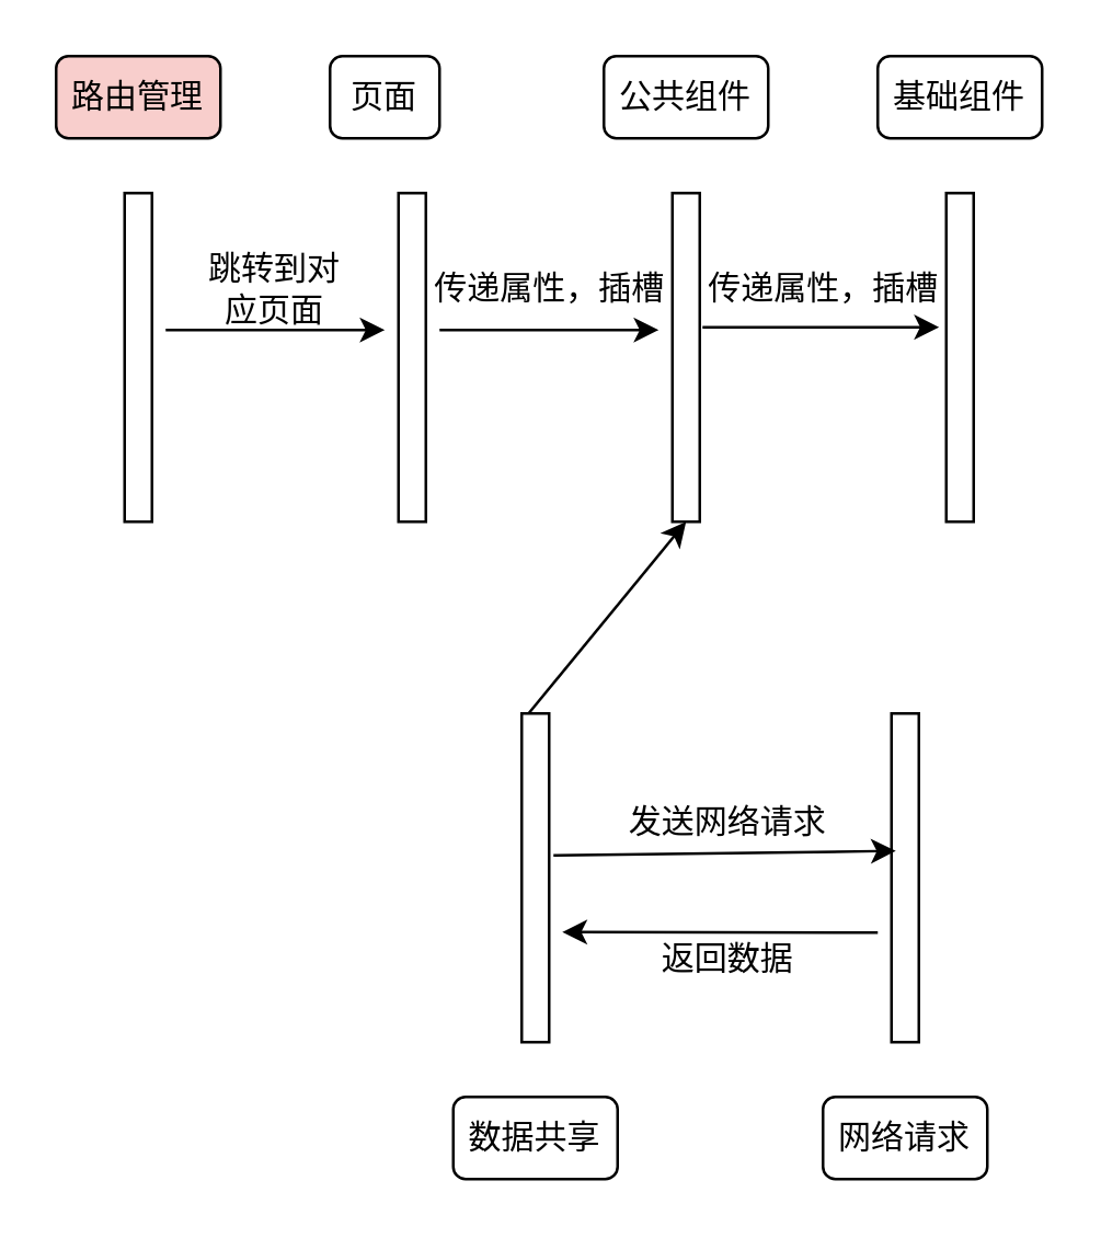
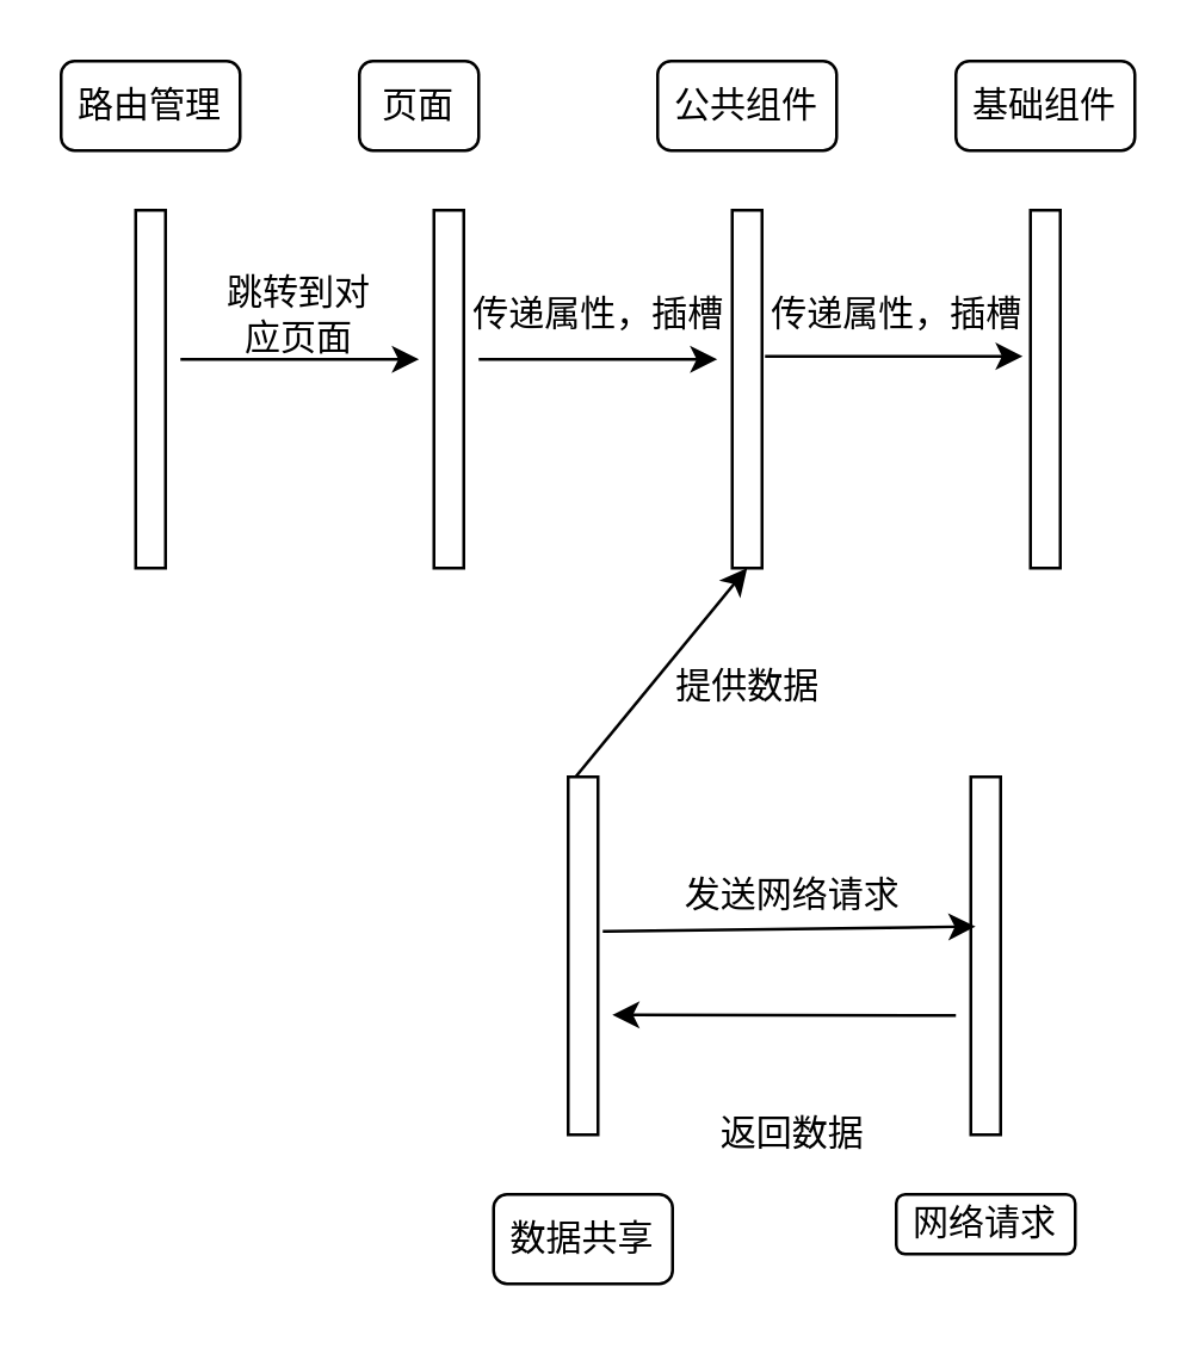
  <mxCell id="0" />
  <mxCell id="1" parent="0" />
  <mxCell id="2" value="" style="rounded=0;whiteSpace=wrap;html=1;" vertex="1" parent="1"><mxGeometry x="45" y="70" width="10" height="120" as="geometry" /></mxCell>
  <mxCell id="3" value="" style="rounded=0;whiteSpace=wrap;html=1;" vertex="1" parent="1"><mxGeometry x="145" y="70" width="10" height="120" as="geometry" /></mxCell>
  <mxCell id="4" value="" style="rounded=0;whiteSpace=wrap;html=1;" vertex="1" parent="1"><mxGeometry x="245" y="70" width="10" height="120" as="geometry" /></mxCell>
  <mxCell id="5" value="" style="rounded=0;whiteSpace=wrap;html=1;" vertex="1" parent="1"><mxGeometry x="345" y="70" width="10" height="120" as="geometry" /></mxCell>
- <mxCell id="6" value="路由管理" style="rounded=1;whiteSpace=wrap;html=1;fillColor=#f8cecc;" vertex="1" parent="1"><mxGeometry x="20" y="20" width="60" height="30" as="geometry" /></mxCell>
+ <mxCell id="6" value="路由管理" style="rounded=1;whiteSpace=wrap;html=1;" vertex="1" parent="1"><mxGeometry x="20" y="20" width="60" height="30" as="geometry" /></mxCell>
  <mxCell id="7" value="页面" style="rounded=1;whiteSpace=wrap;html=1;" vertex="1" parent="1"><mxGeometry x="120" y="20" width="40" height="30" as="geometry" /></mxCell>
  <mxCell id="8" value="公共组件" style="rounded=1;whiteSpace=wrap;html=1;" vertex="1" parent="1"><mxGeometry x="220" y="20" width="60" height="30" as="geometry" /></mxCell>
  <mxCell id="9" value="基础组件" style="rounded=1;whiteSpace=wrap;html=1;" vertex="1" parent="1"><mxGeometry x="320" y="20" width="60" height="30" as="geometry" /></mxCell>
  <mxCell id="10" value="" style="endArrow=classic;html=1;" edge="1" parent="1"><mxGeometry width="50" height="50" relative="1" as="geometry"><mxPoint x="60" y="120" as="sourcePoint" /><mxPoint x="140" y="120" as="targetPoint" /></mxGeometry></mxCell>
  <mxCell id="11" value="跳转到对应页面" style="text;html=1;strokeColor=none;fillColor=none;align=center;verticalAlign=middle;whiteSpace=wrap;rounded=0;" vertex="1" parent="1"><mxGeometry x="70" y="90" width="60" height="30" as="geometry" /></mxCell>
  <mxCell id="12" value="" style="endArrow=classic;html=1;" edge="1" parent="1"><mxGeometry width="50" height="50" relative="1" as="geometry"><mxPoint x="160" y="120" as="sourcePoint" /><mxPoint x="240" y="120" as="targetPoint" /></mxGeometry></mxCell>
  <mxCell id="13" value="传递属性，插槽" style="text;html=1;align=center;verticalAlign=middle;resizable=0;points=[];autosize=1;strokeColor=none;fillColor=none;" vertex="1" parent="1"><mxGeometry x="150" y="95" width="100" height="20" as="geometry" /></mxCell>
  <mxCell id="14" value="" style="endArrow=classic;html=1;exitX=1.1;exitY=0.408;exitDx=0;exitDy=0;exitPerimeter=0;entryX=-0.26;entryY=0.408;entryDx=0;entryDy=0;entryPerimeter=0;" edge="1" parent="1" source="4" target="5"><mxGeometry width="50" height="50" relative="1" as="geometry"><mxPoint x="260" y="170" as="sourcePoint" /><mxPoint x="340" y="120" as="targetPoint" /></mxGeometry></mxCell>
  <mxCell id="15" value="传递属性，插槽" style="text;html=1;align=center;verticalAlign=middle;resizable=0;points=[];autosize=1;strokeColor=none;fillColor=none;" vertex="1" parent="1"><mxGeometry x="250" y="95" width="100" height="20" as="geometry" /></mxCell>
  <mxCell id="16" value="" style="rounded=0;whiteSpace=wrap;html=1;" vertex="1" parent="1"><mxGeometry x="190" y="260" width="10" height="120" as="geometry" /></mxCell>
  <mxCell id="17" value="" style="rounded=0;whiteSpace=wrap;html=1;" vertex="1" parent="1"><mxGeometry x="325" y="260" width="10" height="120" as="geometry" /></mxCell>
  <mxCell id="18" value="数据共享" style="rounded=1;whiteSpace=wrap;html=1;" vertex="1" parent="1"><mxGeometry x="165" y="400" width="60" height="30" as="geometry" /></mxCell>
- <mxCell id="19" value="网络请求" style="rounded=1;whiteSpace=wrap;html=1;" vertex="1" parent="1"><mxGeometry x="300" y="400" width="60" height="30" as="geometry" /></mxCell>
+ <mxCell id="19" value="网络请求" style="rounded=1;whiteSpace=wrap;html=1;" vertex="1" parent="1"><mxGeometry x="300" y="400" width="60" height="20" as="geometry" /></mxCell>
  <mxCell id="20" value="" style="endArrow=classic;html=1;exitX=1.16;exitY=0.432;exitDx=0;exitDy=0;exitPerimeter=0;entryX=0.16;entryY=0.418;entryDx=0;entryDy=0;entryPerimeter=0;" edge="1" parent="1" source="16" target="17"><mxGeometry width="50" height="50" relative="1" as="geometry"><mxPoint x="200" y="360" as="sourcePoint" /><mxPoint x="250" y="310" as="targetPoint" /></mxGeometry></mxCell>
  <mxCell id="21" value="发送网络请求" style="text;html=1;align=center;verticalAlign=middle;resizable=0;points=[];autosize=1;strokeColor=none;fillColor=none;" vertex="1" parent="1"><mxGeometry x="220" y="290" width="90" height="20" as="geometry" /></mxCell>
  <mxCell id="22" value="" style="endArrow=classic;html=1;entryX=1.48;entryY=0.665;entryDx=0;entryDy=0;entryPerimeter=0;" edge="1" parent="1" target="16"><mxGeometry width="50" height="50" relative="1" as="geometry"><mxPoint x="320" y="340" as="sourcePoint" /><mxPoint x="270" y="340" as="targetPoint" /></mxGeometry></mxCell>
- <mxCell id="23" value="返回数据" style="text;html=1;align=center;verticalAlign=middle;resizable=0;points=[];autosize=1;strokeColor=none;fillColor=none;" vertex="1" parent="1"><mxGeometry x="235" y="340" width="60" height="20" as="geometry" /></mxCell>
+ <mxCell id="23" value="返回数据" style="text;html=1;align=center;verticalAlign=middle;resizable=0;points=[];autosize=1;strokeColor=none;fillColor=none;" vertex="1" parent="1"><mxGeometry x="235" y="370" width="60" height="20" as="geometry" /></mxCell>
  <mxCell id="24" value="" style="endArrow=classic;html=1;exitX=0.25;exitY=0;exitDx=0;exitDy=0;" edge="1" parent="1" source="16"><mxGeometry width="50" height="50" relative="1" as="geometry"><mxPoint x="240" y="270" as="sourcePoint" /><mxPoint x="250" y="190" as="targetPoint" /></mxGeometry></mxCell>
+ <mxCell id="25" value="提供数据" style="text;html=1;align=center;verticalAlign=middle;resizable=0;points=[];autosize=1;strokeColor=none;fillColor=none;" vertex="1" parent="1"><mxGeometry x="220" y="220" width="60" height="20" as="geometry" /></mxCell>
